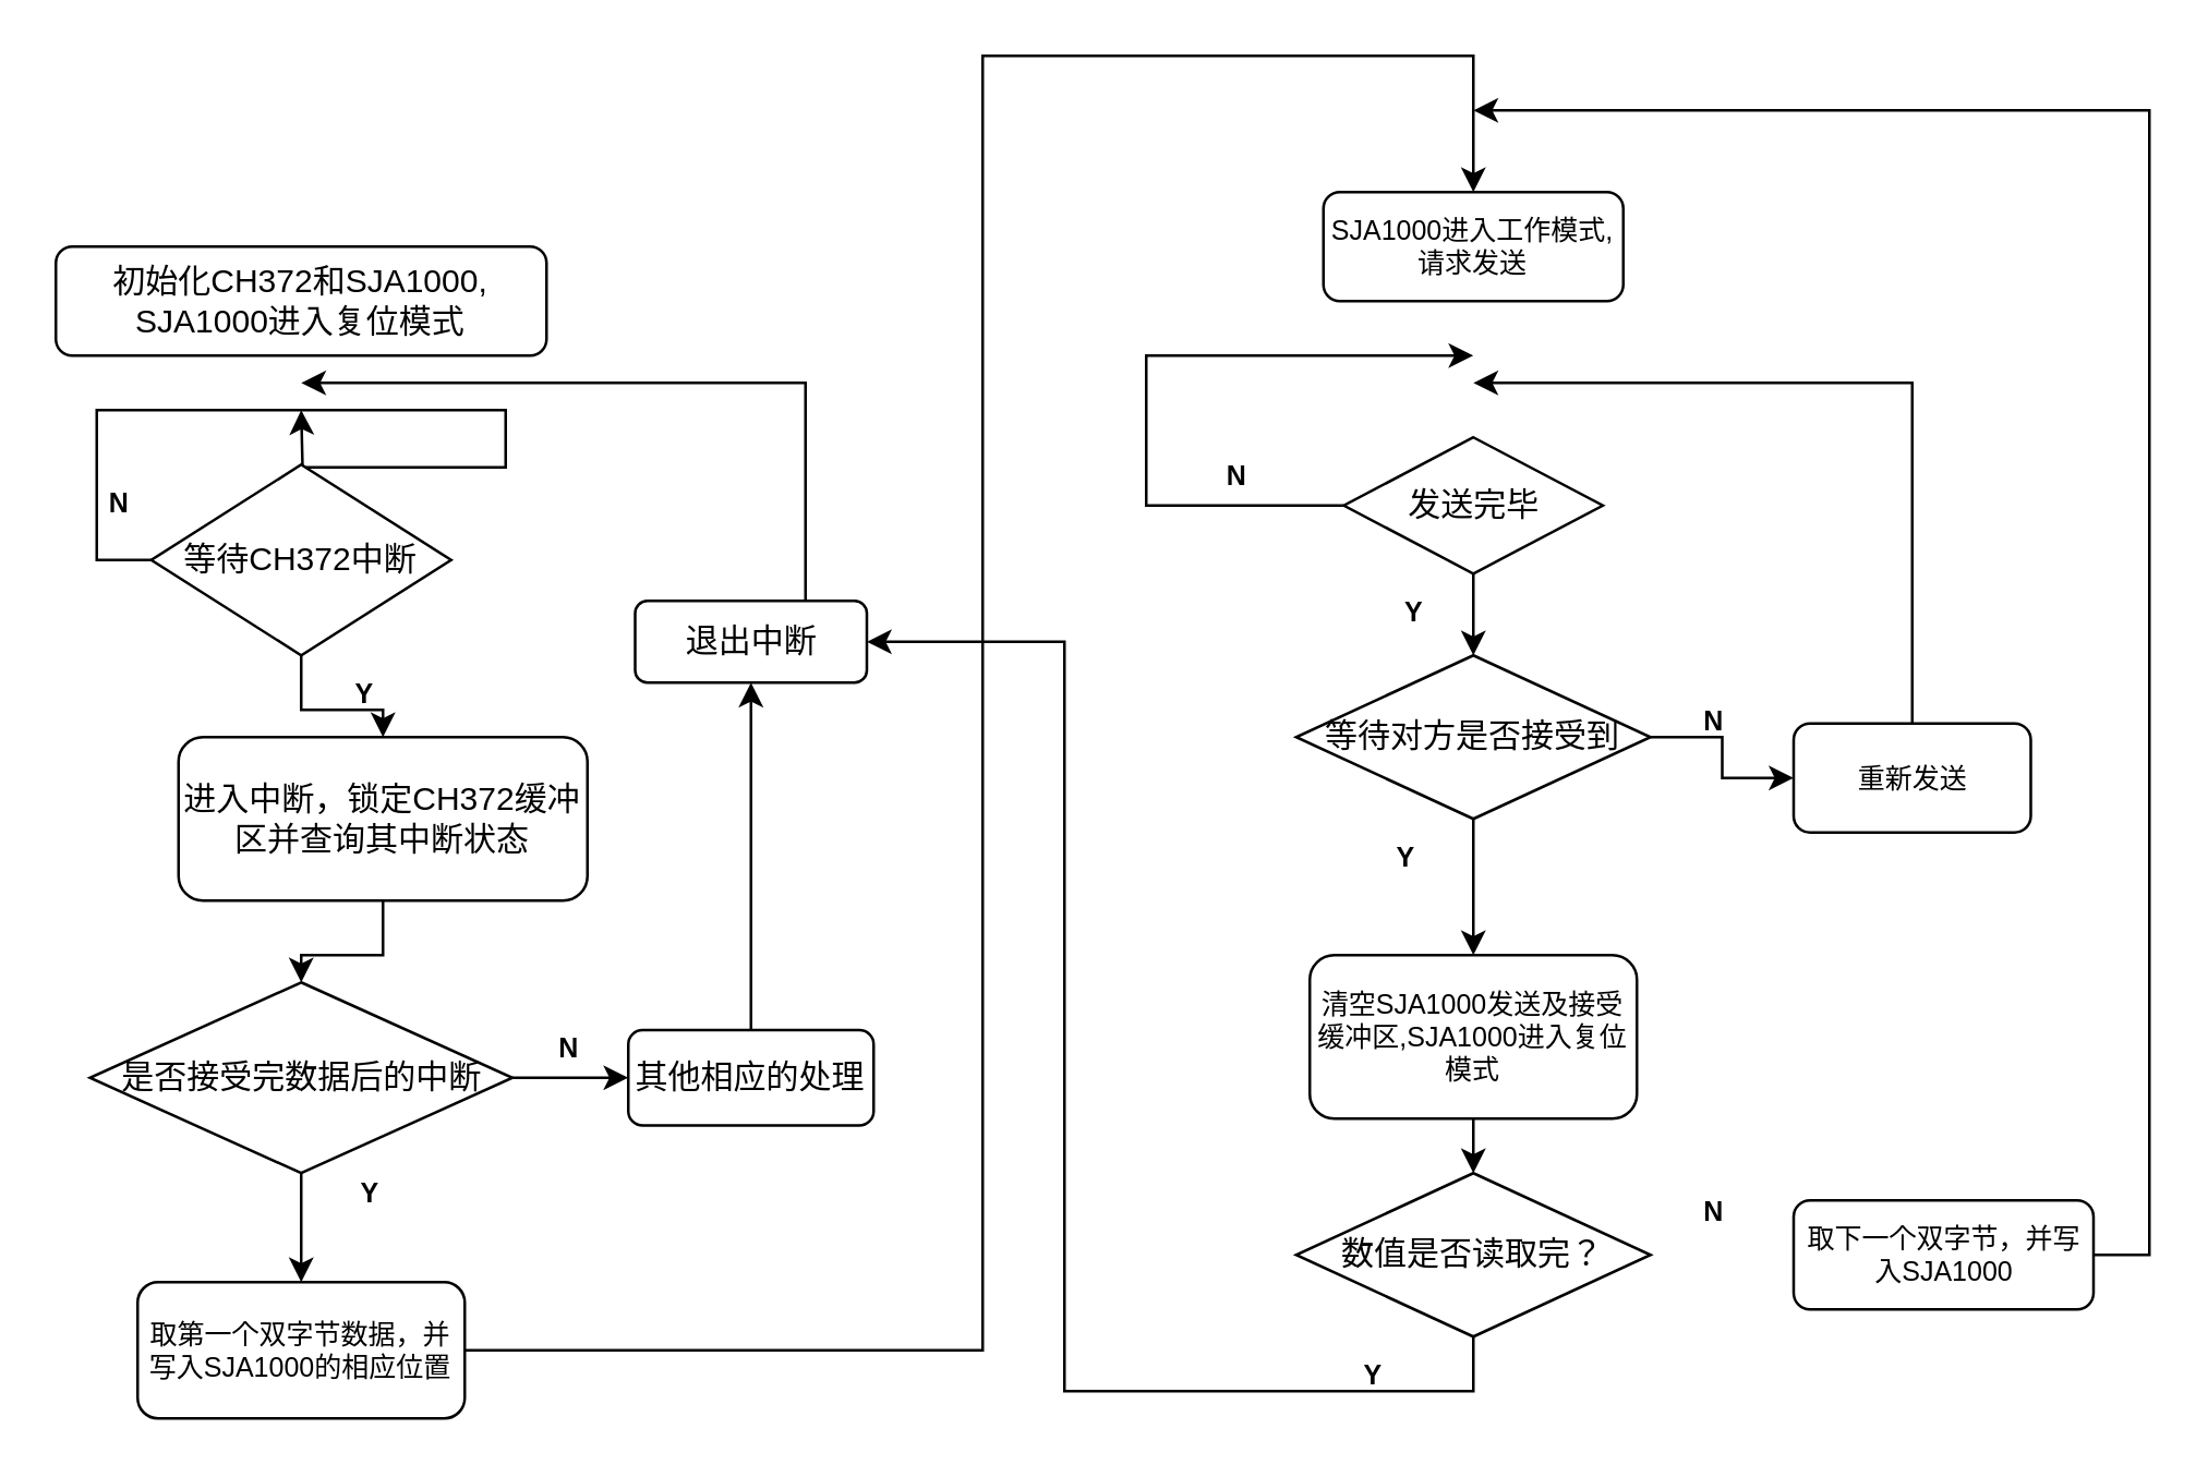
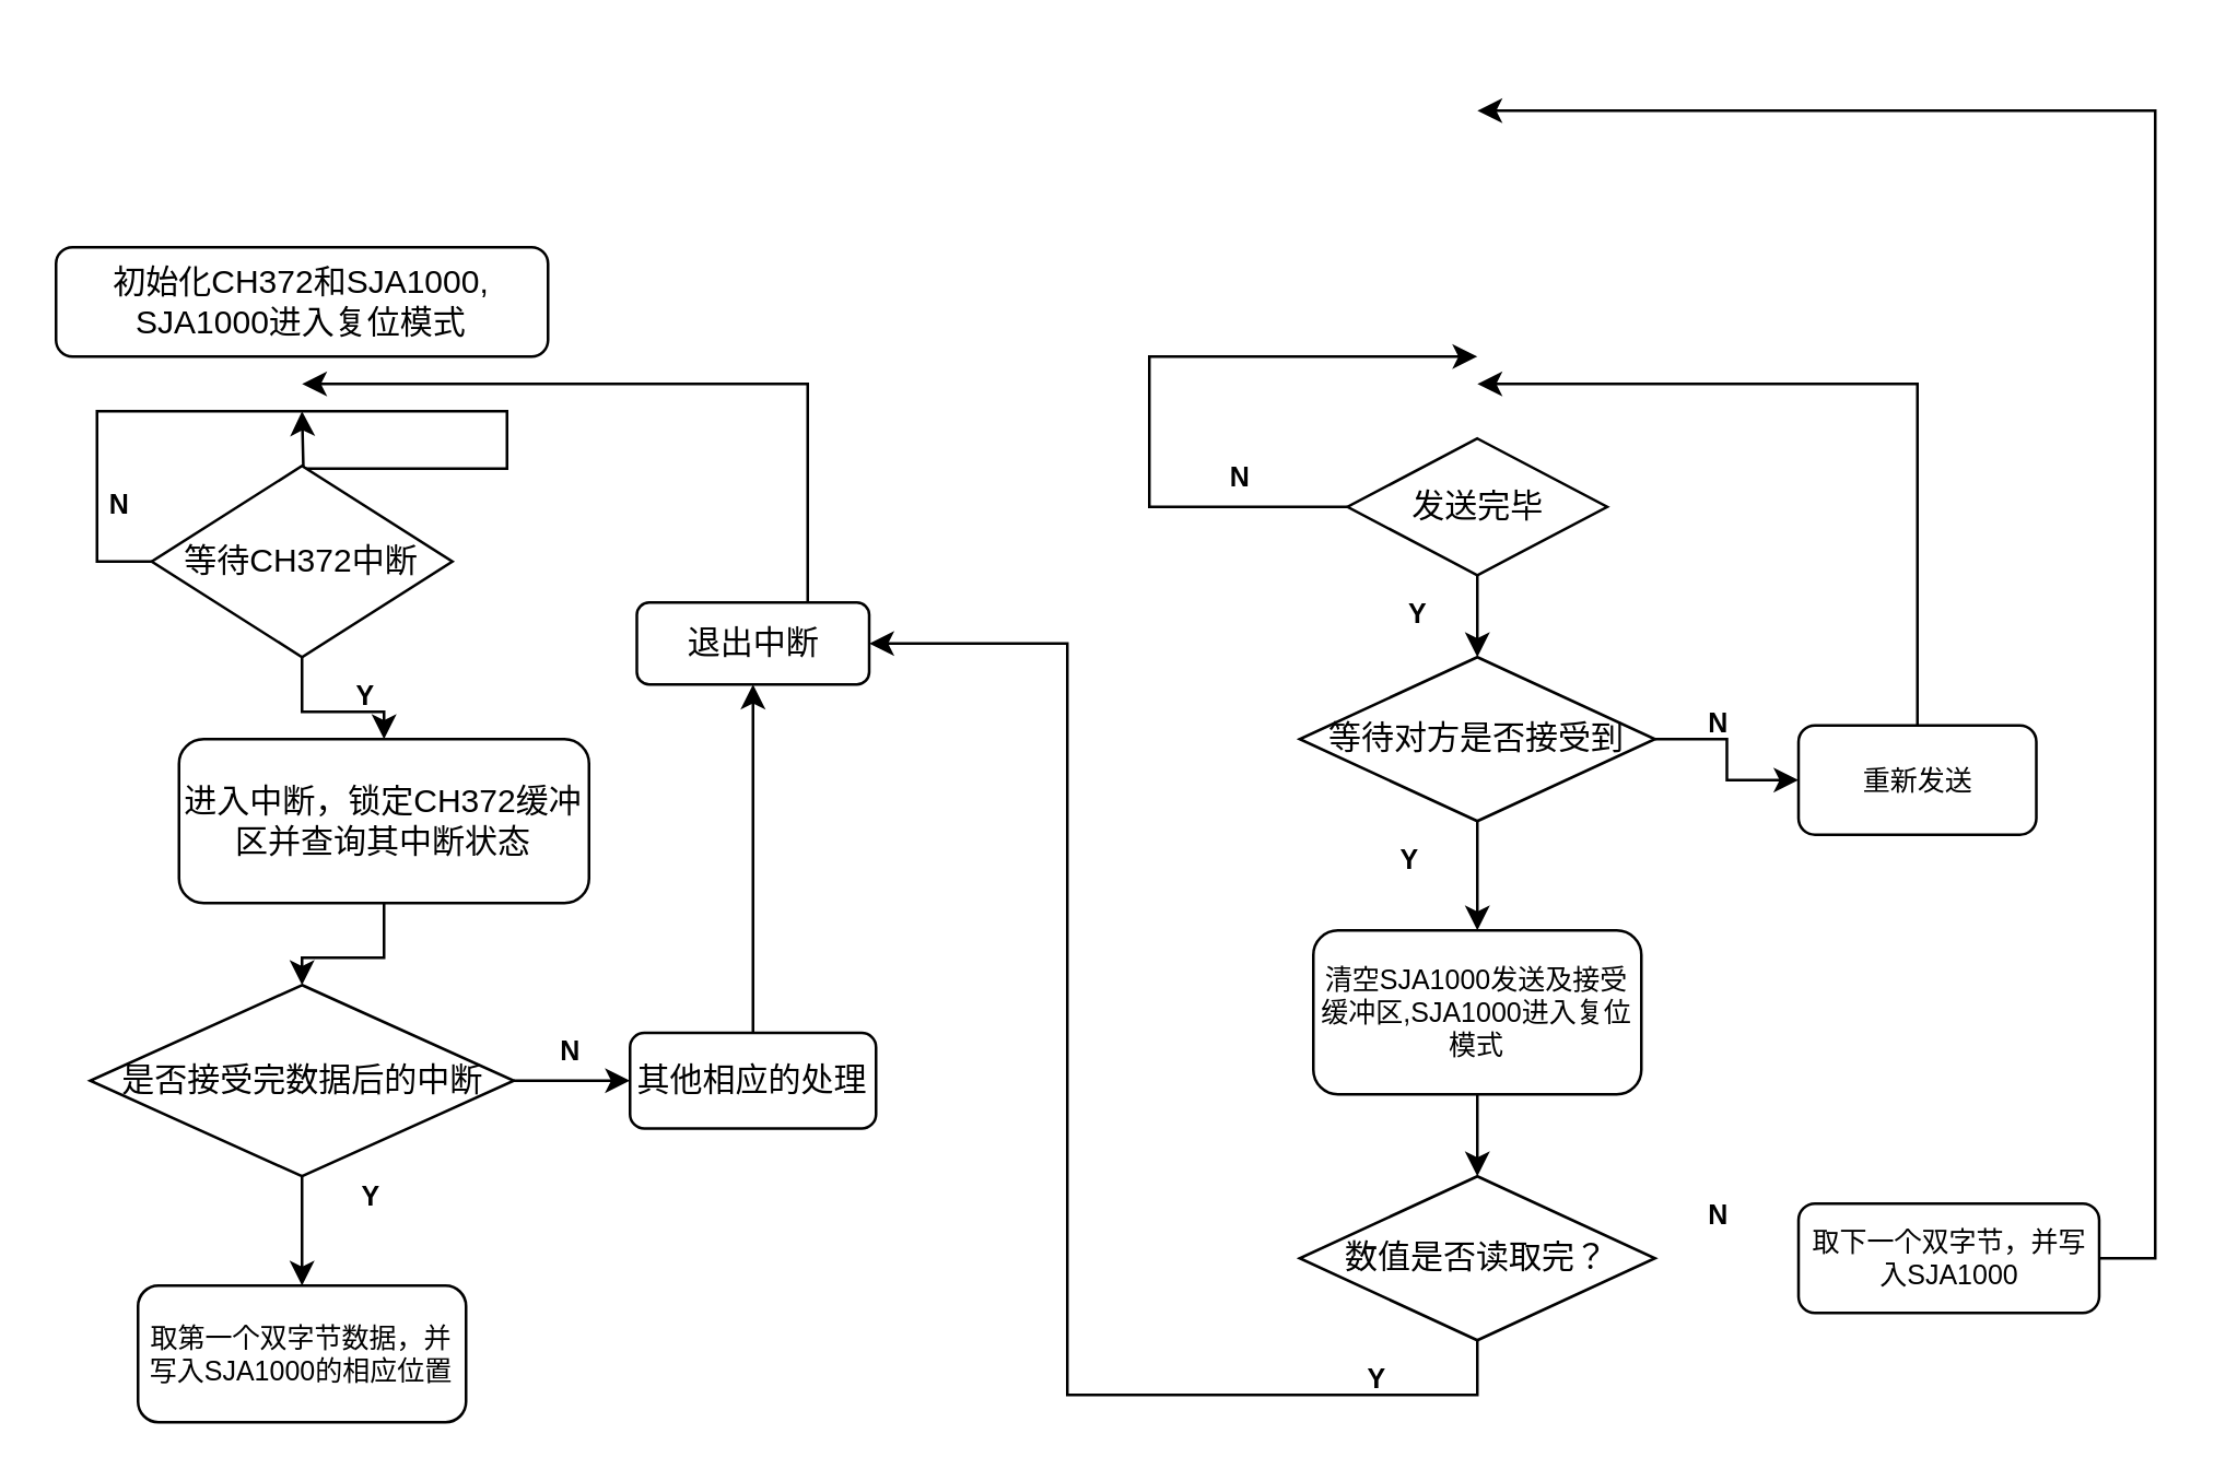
  <mxCell id="0" />
  <mxCell id="1" parent="0" />
  <mxCell id="2" value="初始化CH372和SJA1000,&lt;br&gt;SJA1000进入复位模式" style="rounded=1;whiteSpace=wrap;html=1;" vertex="1" parent="1"><mxGeometry x="20" y="90" width="180" height="40" as="geometry" /></mxCell>
  <mxCell id="3" value="" style="edgeStyle=orthogonalEdgeStyle;rounded=0;orthogonalLoop=1;jettySize=auto;html=1;" edge="1" parent="1" source="5" target="7"><mxGeometry relative="1" as="geometry" /></mxCell>
  <mxCell id="4" style="edgeStyle=orthogonalEdgeStyle;rounded=0;orthogonalLoop=1;jettySize=auto;html=1;exitX=0;exitY=0.5;exitDx=0;exitDy=0;fontSize=10;" edge="1" parent="1" source="5"><mxGeometry relative="1" as="geometry"><mxPoint x="110" y="150" as="targetPoint" /></mxGeometry></mxCell>
  <mxCell id="5" value="等待CH372中断" style="rhombus;whiteSpace=wrap;html=1;" vertex="1" parent="1"><mxGeometry x="55" y="170" width="110" height="70" as="geometry" /></mxCell>
  <mxCell id="6" value="" style="edgeStyle=orthogonalEdgeStyle;rounded=0;orthogonalLoop=1;jettySize=auto;html=1;" edge="1" parent="1" source="7" target="10"><mxGeometry relative="1" as="geometry" /></mxCell>
  <mxCell id="7" value="进入中断，锁定CH372缓冲区并查询其中断状态" style="rounded=1;whiteSpace=wrap;html=1;" vertex="1" parent="1"><mxGeometry x="65" y="270" width="150" height="60" as="geometry" /></mxCell>
  <mxCell id="8" value="" style="edgeStyle=orthogonalEdgeStyle;rounded=0;orthogonalLoop=1;jettySize=auto;html=1;" edge="1" parent="1" source="10" target="12"><mxGeometry relative="1" as="geometry" /></mxCell>
  <mxCell id="9" style="edgeStyle=orthogonalEdgeStyle;rounded=0;orthogonalLoop=1;jettySize=auto;html=1;exitX=0.5;exitY=1;exitDx=0;exitDy=0;fontSize=10;" edge="1" parent="1" source="10" target="20"><mxGeometry relative="1" as="geometry" /></mxCell>
  <mxCell id="10" value="是否接受完数据后的中断" style="rhombus;whiteSpace=wrap;html=1;" vertex="1" parent="1"><mxGeometry x="32.5" y="360" width="155" height="70" as="geometry" /></mxCell>
  <mxCell id="11" value="" style="edgeStyle=orthogonalEdgeStyle;rounded=0;orthogonalLoop=1;jettySize=auto;html=1;" edge="1" parent="1" source="12" target="14"><mxGeometry relative="1" as="geometry" /></mxCell>
  <mxCell id="12" value="其他相应的处理" style="rounded=1;whiteSpace=wrap;html=1;" vertex="1" parent="1"><mxGeometry x="230" y="377.5" width="90" height="35" as="geometry" /></mxCell>
  <mxCell id="13" style="edgeStyle=orthogonalEdgeStyle;rounded=0;orthogonalLoop=1;jettySize=auto;html=1;" edge="1" parent="1" source="14"><mxGeometry relative="1" as="geometry"><mxPoint x="110" y="140" as="targetPoint" /><Array as="points"><mxPoint x="295" y="140" /></Array></mxGeometry></mxCell>
  <mxCell id="14" value="退出中断" style="rounded=1;whiteSpace=wrap;html=1;" vertex="1" parent="1"><mxGeometry x="232.5" y="220" width="85" height="30" as="geometry" /></mxCell>
  <mxCell id="15" value="&lt;font style=&quot;font-size: 10px&quot;&gt;N&lt;/font&gt;" style="text;strokeColor=none;fillColor=none;html=1;fontSize=24;fontStyle=1;verticalAlign=middle;align=center;" vertex="1" parent="1"><mxGeometry x="185" y="370" width="45" height="20" as="geometry" /></mxCell>
  <mxCell id="16" value="&lt;font style=&quot;font-size: 10px&quot;&gt;N&lt;/font&gt;" style="text;strokeColor=none;fillColor=none;html=1;fontSize=24;fontStyle=1;verticalAlign=middle;align=center;" vertex="1" parent="1"><mxGeometry x="20" y="170" width="45" height="20" as="geometry" /></mxCell>
  <mxCell id="17" value="&lt;span style=&quot;font-size: 10px&quot;&gt;Y&lt;/span&gt;" style="text;strokeColor=none;fillColor=none;html=1;fontSize=24;fontStyle=1;verticalAlign=middle;align=center;" vertex="1" parent="1"><mxGeometry x="110" y="240" width="45" height="20" as="geometry" /></mxCell>
  <mxCell id="18" value="&lt;span style=&quot;font-size: 10px&quot;&gt;Y&lt;/span&gt;" style="text;strokeColor=none;fillColor=none;html=1;fontSize=24;fontStyle=1;verticalAlign=middle;align=center;" vertex="1" parent="1"><mxGeometry x="112.5" y="422.5" width="45" height="20" as="geometry" /></mxCell>
- <mxCell id="19" value="" style="edgeStyle=orthogonalEdgeStyle;rounded=0;orthogonalLoop=1;jettySize=auto;html=1;fontSize=10;entryX=0.5;entryY=0;entryDx=0;entryDy=0;" edge="1" parent="1" source="20" target="21"><mxGeometry relative="1" as="geometry"><Array as="points"><mxPoint x="360" y="495" /><mxPoint x="360" y="20" /><mxPoint x="540" y="20" /></Array></mxGeometry></mxCell>
  <mxCell id="20" value="取第一个双字节数据，并写入SJA1000的相应位置" style="rounded=1;whiteSpace=wrap;html=1;fontSize=10;" vertex="1" parent="1"><mxGeometry x="50" y="470" width="120" height="50" as="geometry" /></mxCell>
- <mxCell id="21" value="SJA1000进入工作模式,请求发送" style="rounded=1;whiteSpace=wrap;html=1;fontSize=10;" vertex="1" parent="1"><mxGeometry x="485" y="70" width="110" height="40" as="geometry" /></mxCell>
  <mxCell id="22" value="" style="edgeStyle=orthogonalEdgeStyle;rounded=0;orthogonalLoop=1;jettySize=auto;html=1;fontSize=10;" edge="1" parent="1" source="24" target="27"><mxGeometry relative="1" as="geometry" /></mxCell>
  <mxCell id="23" style="edgeStyle=orthogonalEdgeStyle;rounded=0;orthogonalLoop=1;jettySize=auto;html=1;exitX=0;exitY=0.5;exitDx=0;exitDy=0;fontSize=10;" edge="1" parent="1" source="24"><mxGeometry relative="1" as="geometry"><mxPoint x="540" y="130" as="targetPoint" /><Array as="points"><mxPoint x="420" y="185" /><mxPoint x="420" y="130" /><mxPoint x="540" y="130" /></Array></mxGeometry></mxCell>
  <mxCell id="24" value="发送完毕" style="rhombus;whiteSpace=wrap;html=1;" vertex="1" parent="1"><mxGeometry x="492.5" y="160" width="95" height="50" as="geometry" /></mxCell>
  <mxCell id="25" value="" style="edgeStyle=orthogonalEdgeStyle;rounded=0;orthogonalLoop=1;jettySize=auto;html=1;fontSize=10;" edge="1" parent="1" source="27" target="29"><mxGeometry relative="1" as="geometry" /></mxCell>
  <mxCell id="26" style="edgeStyle=orthogonalEdgeStyle;rounded=0;orthogonalLoop=1;jettySize=auto;html=1;exitX=1;exitY=0.5;exitDx=0;exitDy=0;entryX=0;entryY=0.5;entryDx=0;entryDy=0;fontSize=10;" edge="1" parent="1" source="27" target="37"><mxGeometry relative="1" as="geometry" /></mxCell>
  <mxCell id="27" value="等待对方是否接受到" style="rhombus;whiteSpace=wrap;html=1;" vertex="1" parent="1"><mxGeometry x="475" y="240" width="130" height="60" as="geometry" /></mxCell>
  <mxCell id="28" style="edgeStyle=orthogonalEdgeStyle;rounded=0;orthogonalLoop=1;jettySize=auto;html=1;exitX=0.5;exitY=1;exitDx=0;exitDy=0;entryX=0.5;entryY=0;entryDx=0;entryDy=0;fontSize=10;" edge="1" parent="1" source="29" target="31"><mxGeometry relative="1" as="geometry" /></mxCell>
- <mxCell id="29" value="清空SJA1000发送及接受缓冲区,SJA1000进入复位模式" style="rounded=1;whiteSpace=wrap;html=1;fontSize=10;" vertex="1" parent="1"><mxGeometry x="480" y="350" width="120" height="60" as="geometry" /></mxCell>
+ <mxCell id="29" value="清空SJA1000发送及接受缓冲区,SJA1000进入复位模式" style="rounded=1;whiteSpace=wrap;html=1;fontSize=10;" vertex="1" parent="1"><mxGeometry x="480" y="340" width="120" height="60" as="geometry" /></mxCell>
  <mxCell id="30" style="edgeStyle=orthogonalEdgeStyle;rounded=0;orthogonalLoop=1;jettySize=auto;html=1;exitX=0.5;exitY=1;exitDx=0;exitDy=0;fontSize=10;entryX=1;entryY=0.5;entryDx=0;entryDy=0;" edge="1" parent="1" source="31" target="14"><mxGeometry relative="1" as="geometry"><mxPoint x="440" y="290" as="targetPoint" /><Array as="points"><mxPoint x="540" y="510" /><mxPoint x="390" y="510" /><mxPoint x="390" y="235" /></Array></mxGeometry></mxCell>
  <mxCell id="31" value="数值是否读取完？" style="rhombus;whiteSpace=wrap;html=1;" vertex="1" parent="1"><mxGeometry x="475" y="430" width="130" height="60" as="geometry" /></mxCell>
  <mxCell id="32" style="edgeStyle=orthogonalEdgeStyle;rounded=0;orthogonalLoop=1;jettySize=auto;html=1;exitX=1;exitY=0.5;exitDx=0;exitDy=0;fontSize=10;" edge="1" parent="1" source="33"><mxGeometry relative="1" as="geometry"><mxPoint x="540" y="40" as="targetPoint" /><Array as="points"><mxPoint x="788" y="460" /><mxPoint x="788" y="40" /></Array></mxGeometry></mxCell>
  <mxCell id="33" value="取下一个双字节，并写入SJA1000" style="rounded=1;whiteSpace=wrap;html=1;fontSize=10;" vertex="1" parent="1"><mxGeometry x="657.5" y="440" width="110" height="40" as="geometry" /></mxCell>
  <mxCell id="34" value="&lt;font style=&quot;font-size: 10px&quot;&gt;N&lt;/font&gt;" style="text;strokeColor=none;fillColor=none;html=1;fontSize=24;fontStyle=1;verticalAlign=middle;align=center;" vertex="1" parent="1"><mxGeometry x="430" y="160" width="45" height="20" as="geometry" /></mxCell>
  <mxCell id="35" value="&lt;span style=&quot;font-size: 10px&quot;&gt;Y&lt;/span&gt;" style="text;strokeColor=none;fillColor=none;html=1;fontSize=24;fontStyle=1;verticalAlign=middle;align=center;" vertex="1" parent="1"><mxGeometry x="495" y="210" width="45" height="20" as="geometry" /></mxCell>
  <mxCell id="36" style="edgeStyle=orthogonalEdgeStyle;rounded=0;orthogonalLoop=1;jettySize=auto;html=1;exitX=0.5;exitY=0;exitDx=0;exitDy=0;fontSize=10;" edge="1" parent="1" source="37"><mxGeometry relative="1" as="geometry"><mxPoint x="540" y="140" as="targetPoint" /><Array as="points"><mxPoint x="701" y="140" /></Array></mxGeometry></mxCell>
  <mxCell id="37" value="重新发送" style="rounded=1;whiteSpace=wrap;html=1;fontSize=10;" vertex="1" parent="1"><mxGeometry x="657.5" y="265" width="87" height="40" as="geometry" /></mxCell>
  <mxCell id="38" value="&lt;font style=&quot;font-size: 10px&quot;&gt;N&lt;/font&gt;" style="text;strokeColor=none;fillColor=none;html=1;fontSize=24;fontStyle=1;verticalAlign=middle;align=center;" vertex="1" parent="1"><mxGeometry x="605" y="250" width="45" height="20" as="geometry" /></mxCell>
  <mxCell id="39" value="&lt;span style=&quot;font-size: 10px&quot;&gt;Y&lt;/span&gt;" style="text;strokeColor=none;fillColor=none;html=1;fontSize=24;fontStyle=1;verticalAlign=middle;align=center;" vertex="1" parent="1"><mxGeometry x="492.5" y="300" width="45" height="20" as="geometry" /></mxCell>
  <mxCell id="40" value="&lt;font style=&quot;font-size: 10px&quot;&gt;N&lt;/font&gt;" style="text;strokeColor=none;fillColor=none;html=1;fontSize=24;fontStyle=1;verticalAlign=middle;align=center;" vertex="1" parent="1"><mxGeometry x="605" y="430" width="45" height="20" as="geometry" /></mxCell>
  <mxCell id="41" value="&lt;span style=&quot;font-size: 10px&quot;&gt;Y&lt;/span&gt;" style="text;strokeColor=none;fillColor=none;html=1;fontSize=24;fontStyle=1;verticalAlign=middle;align=center;" vertex="1" parent="1"><mxGeometry x="480" y="490" width="45" height="20" as="geometry" /></mxCell>
